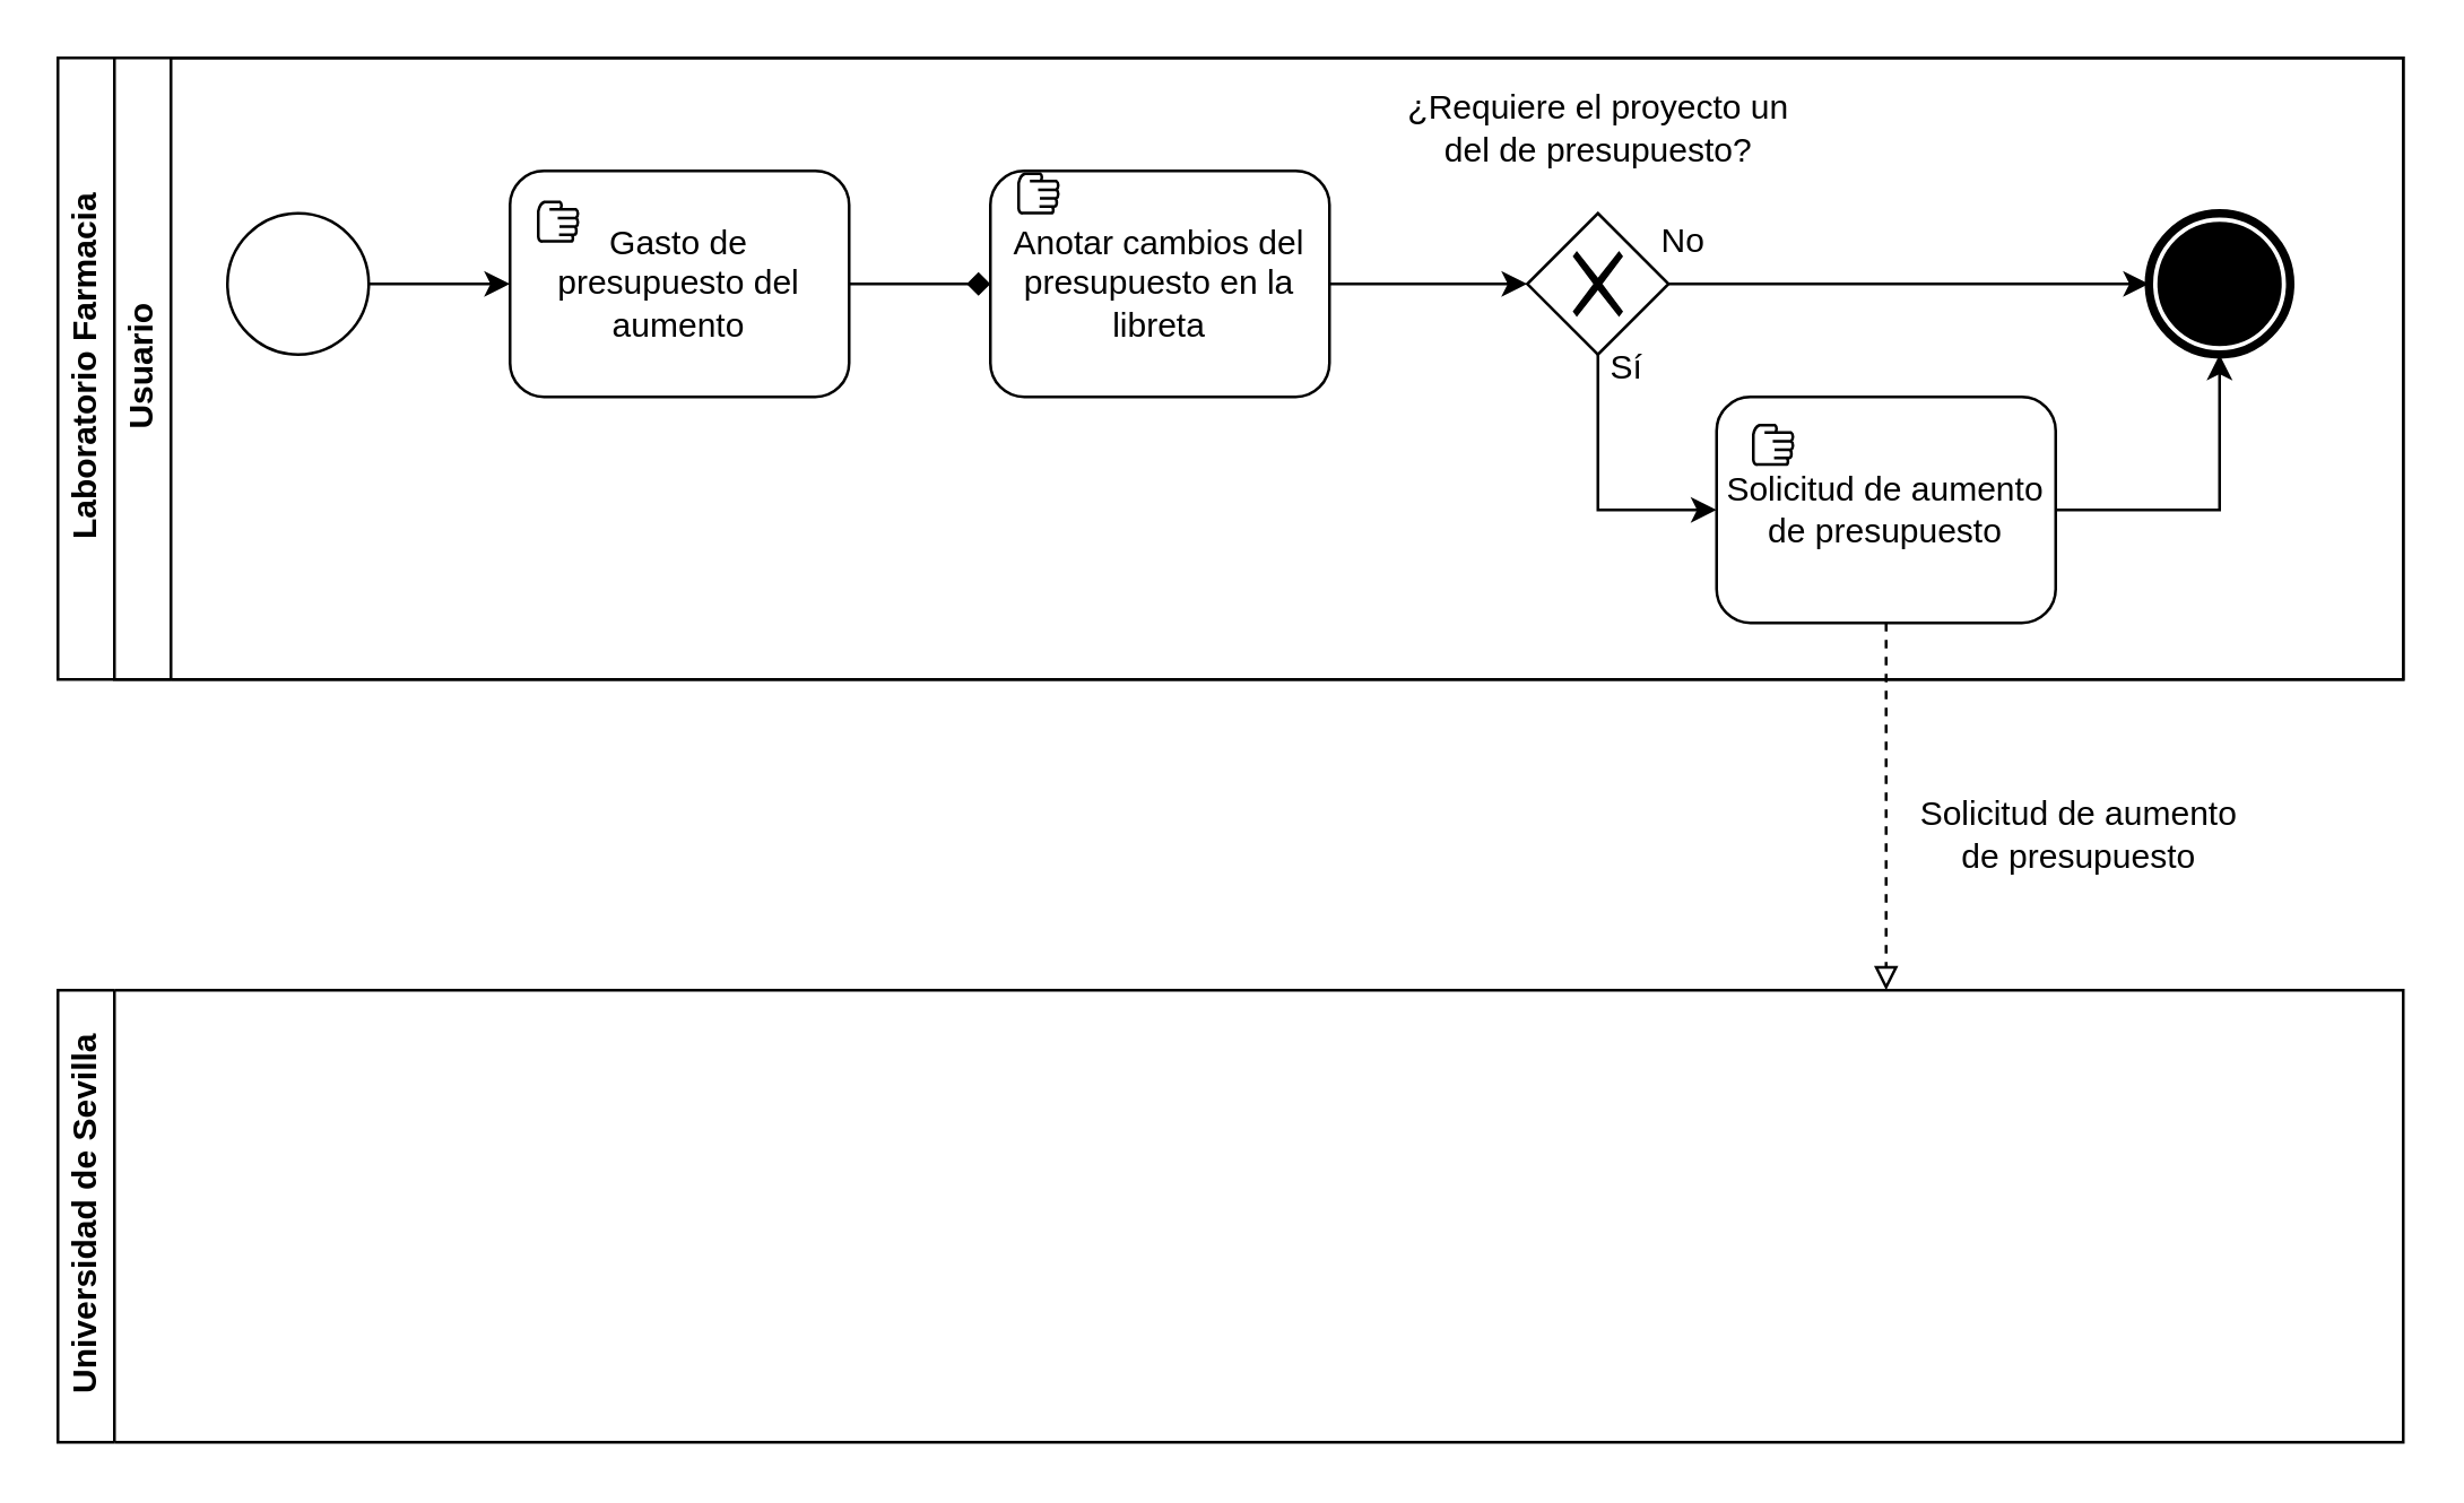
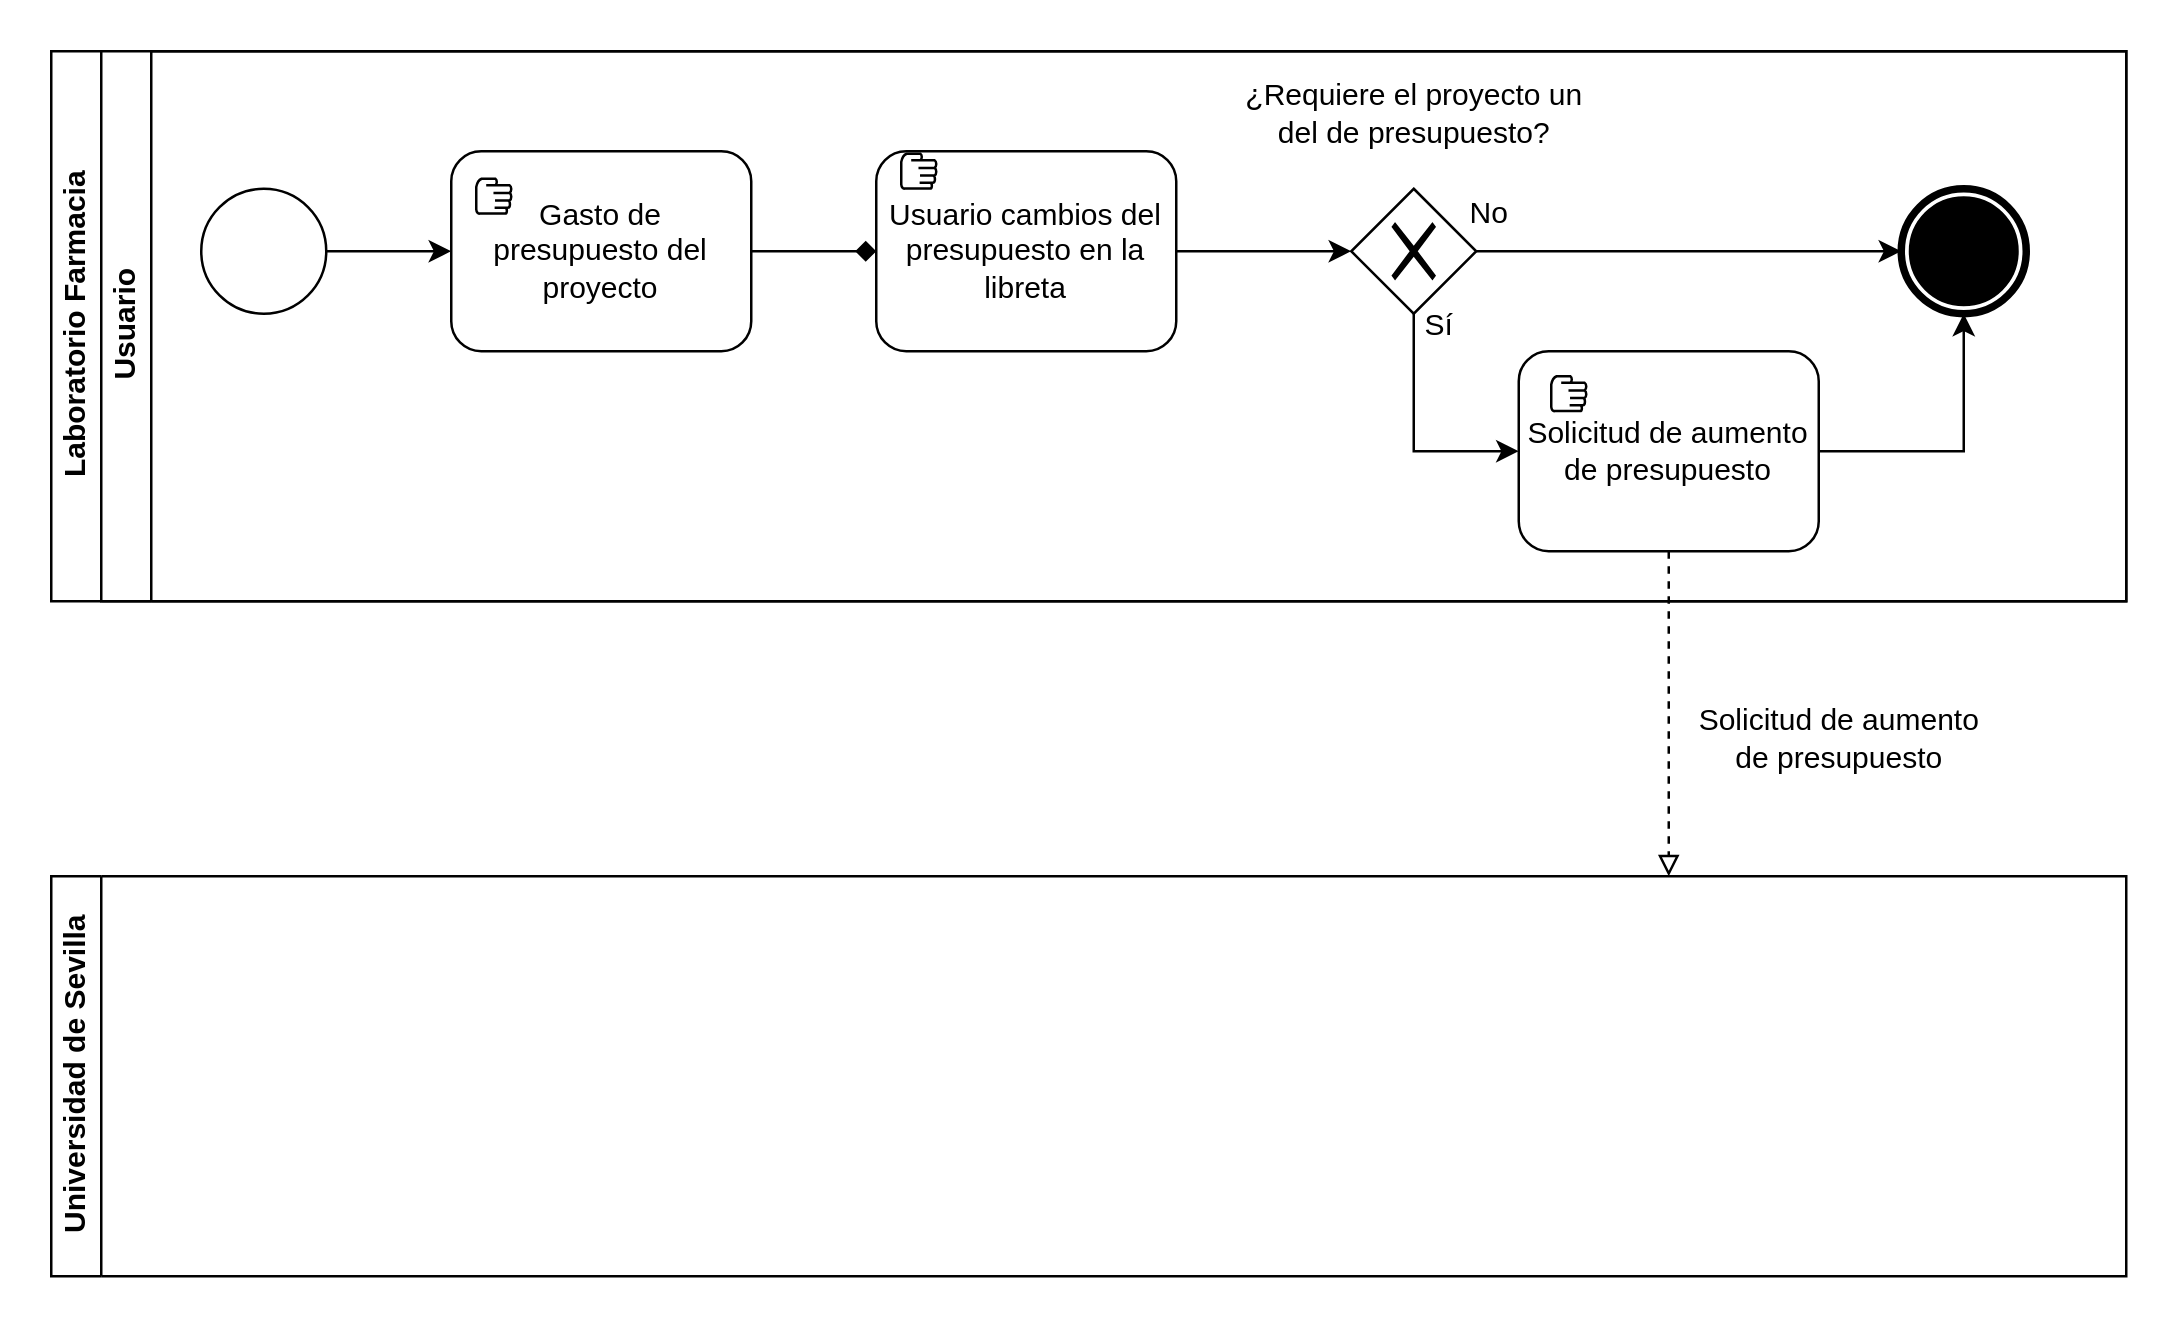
  <mxCell id="0" />
  <mxCell id="1" parent="0" />
  <mxCell id="2" value="Laboratorio Farmacia" style="swimlane;html=1;childLayout=stackLayout;resizeParent=1;resizeParentMax=0;horizontal=0;startSize=20;horizontalStack=0;" vertex="1" parent="1"><mxGeometry x="20" y="20" width="830" height="220" as="geometry" /></mxCell>
  <mxCell id="3" value="Usuario" style="swimlane;html=1;startSize=20;horizontal=0;" vertex="1" parent="2"><mxGeometry x="20" width="810" height="220" as="geometry" /></mxCell>
  <mxCell id="4" style="edgeStyle=orthogonalEdgeStyle;rounded=0;orthogonalLoop=1;jettySize=auto;html=1;exitX=1;exitY=0.5;exitDx=0;exitDy=0;entryX=0;entryY=0.5;entryDx=0;entryDy=0;" edge="1" parent="3" source="5" target="7"><mxGeometry relative="1" as="geometry" /></mxCell>
  <mxCell id="5" value="" style="shape=mxgraph.bpmn.shape;html=1;verticalLabelPosition=bottom;labelBackgroundColor=#ffffff;verticalAlign=top;align=center;perimeter=ellipsePerimeter;outlineConnect=0;outline=standard;symbol=general;" vertex="1" parent="3"><mxGeometry x="40" y="55" width="50" height="50" as="geometry" /></mxCell>
  <mxCell id="6" style="edgeStyle=orthogonalEdgeStyle;rounded=0;orthogonalLoop=1;jettySize=auto;html=1;exitX=1;exitY=0.5;exitDx=0;exitDy=0;entryX=0;entryY=0.5;entryDx=0;entryDy=0;endArrow=diamond;" edge="1" parent="3" source="7" target="11"><mxGeometry relative="1" as="geometry" /></mxCell>
- <mxCell id="7" value="Gasto de presupuesto del aumento" style="shape=ext;rounded=1;html=1;whiteSpace=wrap;" vertex="1" parent="3"><mxGeometry x="140" y="40" width="120" height="80" as="geometry" /></mxCell>
+ <mxCell id="7" value="Gasto de presupuesto del proyecto" style="shape=ext;rounded=1;html=1;whiteSpace=wrap;" vertex="1" parent="3"><mxGeometry x="140" y="40" width="120" height="80" as="geometry" /></mxCell>
  <mxCell id="8" value="" style="shape=mxgraph.bpmn.manual_task;html=1;outlineConnect=0;" vertex="1" parent="3"><mxGeometry x="150" y="51" width="14" height="14" as="geometry" /></mxCell>
  <mxCell id="9" value="" style="shape=mxgraph.bpmn.shape;html=1;verticalLabelPosition=bottom;labelBackgroundColor=#ffffff;verticalAlign=top;align=center;perimeter=ellipsePerimeter;outlineConnect=0;outline=end;symbol=terminate;" vertex="1" parent="3"><mxGeometry x="720" y="55" width="50" height="50" as="geometry" /></mxCell>
  <mxCell id="10" style="edgeStyle=orthogonalEdgeStyle;rounded=0;orthogonalLoop=1;jettySize=auto;html=1;exitX=1;exitY=0.5;exitDx=0;exitDy=0;entryX=0;entryY=0.5;entryDx=0;entryDy=0;" edge="1" parent="3" source="11" target="15"><mxGeometry relative="1" as="geometry" /></mxCell>
- <mxCell id="11" value="Anotar cambios del presupuesto en la libreta" style="shape=ext;rounded=1;html=1;whiteSpace=wrap;" vertex="1" parent="3"><mxGeometry x="310" y="40" width="120" height="80" as="geometry" /></mxCell>
+ <mxCell id="11" value="Usuario cambios del presupuesto en la libreta" style="shape=ext;rounded=1;html=1;whiteSpace=wrap;" vertex="1" parent="3"><mxGeometry x="310" y="40" width="120" height="80" as="geometry" /></mxCell>
  <mxCell id="12" value="" style="shape=mxgraph.bpmn.manual_task;html=1;outlineConnect=0;" vertex="1" parent="3"><mxGeometry x="320" y="41" width="14" height="14" as="geometry" /></mxCell>
  <mxCell id="13" style="edgeStyle=orthogonalEdgeStyle;rounded=0;orthogonalLoop=1;jettySize=auto;html=1;exitX=1;exitY=0.5;exitDx=0;exitDy=0;entryX=0;entryY=0.5;entryDx=0;entryDy=0;" edge="1" parent="3" source="15" target="9"><mxGeometry relative="1" as="geometry" /></mxCell>
  <mxCell id="14" style="edgeStyle=orthogonalEdgeStyle;rounded=0;orthogonalLoop=1;jettySize=auto;html=1;exitX=0.5;exitY=1;exitDx=0;exitDy=0;entryX=0;entryY=0.5;entryDx=0;entryDy=0;" edge="1" parent="3" source="15" target="17"><mxGeometry relative="1" as="geometry" /></mxCell>
  <mxCell id="15" value="" style="shape=mxgraph.bpmn.shape;html=1;verticalLabelPosition=bottom;labelBackgroundColor=#ffffff;verticalAlign=top;align=center;perimeter=rhombusPerimeter;background=gateway;outlineConnect=0;outline=none;symbol=exclusiveGw;" vertex="1" parent="3"><mxGeometry x="500" y="55" width="50" height="50" as="geometry" /></mxCell>
  <mxCell id="16" style="edgeStyle=orthogonalEdgeStyle;rounded=0;orthogonalLoop=1;jettySize=auto;html=1;exitX=1;exitY=0.5;exitDx=0;exitDy=0;" edge="1" parent="3" source="17" target="9"><mxGeometry relative="1" as="geometry" /></mxCell>
  <mxCell id="17" value="Solicitud de aumento de presupuesto" style="shape=ext;rounded=1;html=1;whiteSpace=wrap;" vertex="1" parent="3"><mxGeometry x="567" y="120" width="120" height="80" as="geometry" /></mxCell>
  <mxCell id="18" value="" style="shape=mxgraph.bpmn.manual_task;html=1;outlineConnect=0;" vertex="1" parent="3"><mxGeometry x="580" y="130" width="14" height="14" as="geometry" /></mxCell>
  <mxCell id="19" value="¿Requiere el proyecto un &lt;br&gt;del de presupuesto?" style="text;html=1;align=center;verticalAlign=middle;resizable=0;points=[];autosize=1;" vertex="1" parent="3"><mxGeometry x="450" y="10" width="150" height="30" as="geometry" /></mxCell>
  <mxCell id="20" value="No" style="text;html=1;align=center;verticalAlign=middle;resizable=0;points=[];autosize=1;" vertex="1" parent="3"><mxGeometry x="540" y="55" width="30" height="20" as="geometry" /></mxCell>
  <mxCell id="21" value="Sí" style="text;html=1;align=center;verticalAlign=middle;resizable=0;points=[];autosize=1;" vertex="1" parent="3"><mxGeometry x="520" y="100" width="30" height="20" as="geometry" /></mxCell>
  <mxCell id="22" value="Universidad de Sevilla" style="swimlane;html=1;childLayout=stackLayout;resizeParent=1;resizeParentMax=0;horizontal=0;startSize=20;horizontalStack=0;" vertex="1" parent="1"><mxGeometry x="20" y="350" width="830" height="160" as="geometry" /></mxCell>
  <mxCell id="23" style="edgeStyle=orthogonalEdgeStyle;rounded=0;orthogonalLoop=1;jettySize=auto;html=1;exitX=0.5;exitY=1;exitDx=0;exitDy=0;dashed=1;endArrow=block;endFill=0;" edge="1" parent="1" source="17"><mxGeometry relative="1" as="geometry"><mxPoint x="667" y="350" as="targetPoint" /></mxGeometry></mxCell>
  <mxCell id="24" value="Solicitud de aumento &lt;br&gt;de presupuesto" style="text;html=1;align=center;verticalAlign=middle;resizable=0;points=[];autosize=1;" vertex="1" parent="1"><mxGeometry x="670" y="280" width="130" height="30" as="geometry" /></mxCell>
